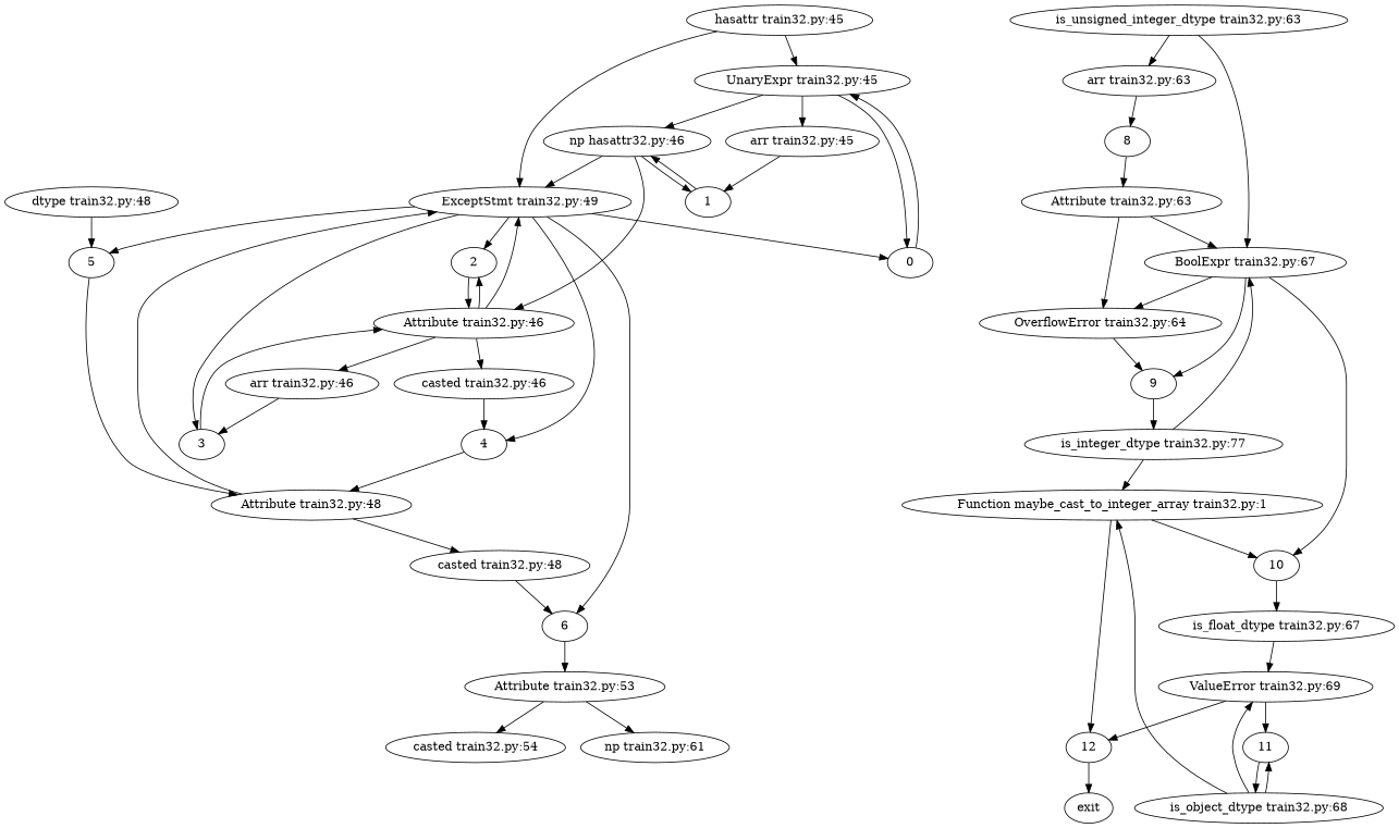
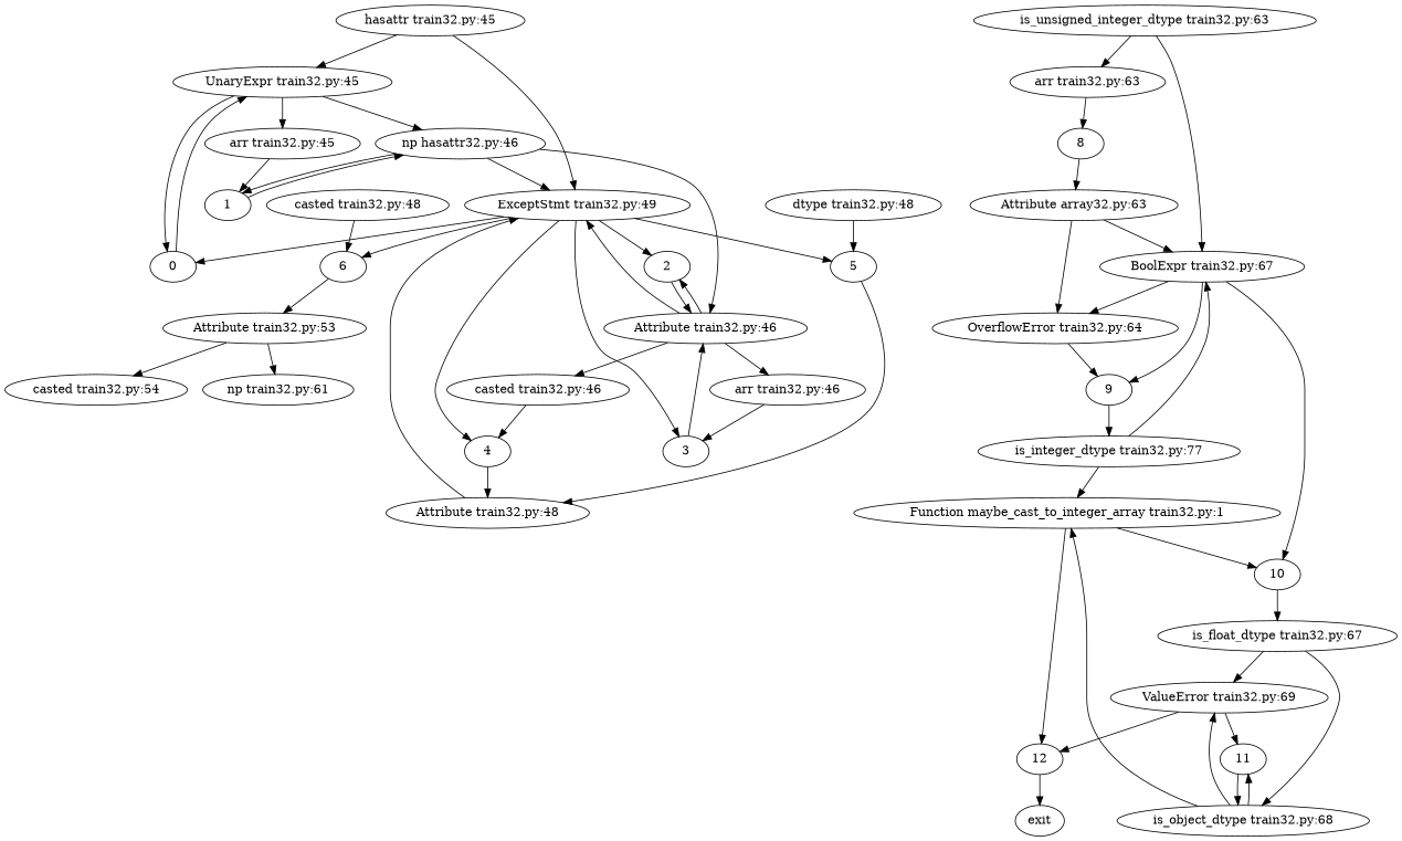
  strict digraph {
    "hasattr train32.py:45"
    "UnaryExpr train32.py:45"
    "ExceptStmt train32.py:49"
    0
    n5 [label="np hasattr32.py:46"]
    n6 [label="arr train32.py:45"]
    2
    3
    4
    5
    6
    1
    "Attribute train32.py:46"
    "Attribute train32.py:48"
    "Attribute train32.py:53"
    "arr train32.py:46"
    "casted train32.py:46"
    "casted train32.py:48"
    "dtype train32.py:48"
    "casted train32.py:54"
    "np train32.py:61"
    "is_unsigned_integer_dtype train32.py:63"
    "arr train32.py:63"
    "BoolExpr train32.py:67"
    8
    9
    10
    "OverflowError train32.py:64"
-   "Attribute train32.py:63"
+   "Attribute train32.py:63" [label="Attribute array32.py:63"]
    n30 [label="is_integer_dtype train32.py:77"]
    "is_float_dtype train32.py:67"
    "Function maybe_cast_to_integer_array train32.py:1"
    12
    "ValueError train32.py:69"
    "is_object_dtype train32.py:68"
    exit
    11
    "hasattr train32.py:45" -> "UnaryExpr train32.py:45"
    "hasattr train32.py:45" -> "ExceptStmt train32.py:49"
    "UnaryExpr train32.py:45" -> 0
    "UnaryExpr train32.py:45" -> n5
    "UnaryExpr train32.py:45" -> n6
    "ExceptStmt train32.py:49" -> 0
    "ExceptStmt train32.py:49" -> 2
    "ExceptStmt train32.py:49" -> 3
    "ExceptStmt train32.py:49" -> 4
    "ExceptStmt train32.py:49" -> 5
    "ExceptStmt train32.py:49" -> 6
    0 -> "UnaryExpr train32.py:45"
    n5 -> "ExceptStmt train32.py:49"
    n5 -> 1
    n5 -> "Attribute train32.py:46"
    n6 -> 1
    2 -> "Attribute train32.py:46"
    3 -> "Attribute train32.py:46"
    4 -> "Attribute train32.py:48"
    5 -> "Attribute train32.py:48"
    6 -> "Attribute train32.py:53"
    1 -> n5
    "Attribute train32.py:46" -> "ExceptStmt train32.py:49"
    "Attribute train32.py:46" -> 2
    "Attribute train32.py:46" -> "arr train32.py:46"
    "Attribute train32.py:46" -> "casted train32.py:46"
    "Attribute train32.py:48" -> "ExceptStmt train32.py:49"
-   "Attribute train32.py:48" -> "casted train32.py:48"
    "Attribute train32.py:53" -> "casted train32.py:54"
    "Attribute train32.py:53" -> "np train32.py:61"
    "arr train32.py:46" -> 3
    "casted train32.py:46" -> 4
    "casted train32.py:48" -> 6
    "dtype train32.py:48" -> 5
    "is_unsigned_integer_dtype train32.py:63" -> "arr train32.py:63"
    "is_unsigned_integer_dtype train32.py:63" -> "BoolExpr train32.py:67"
    "arr train32.py:63" -> 8
    "BoolExpr train32.py:67" -> 9
    "BoolExpr train32.py:67" -> 10
    "BoolExpr train32.py:67" -> "OverflowError train32.py:64"
    8 -> "Attribute train32.py:63"
    9 -> n30
    10 -> "is_float_dtype train32.py:67"
    "OverflowError train32.py:64" -> 9
    "Attribute train32.py:63" -> "BoolExpr train32.py:67"
    "Attribute train32.py:63" -> "OverflowError train32.py:64"
    n30 -> "BoolExpr train32.py:67"
    n30 -> "Function maybe_cast_to_integer_array train32.py:1"
    "is_float_dtype train32.py:67" -> "ValueError train32.py:69"
+   "is_float_dtype train32.py:67" -> "is_object_dtype train32.py:68"
    "Function maybe_cast_to_integer_array train32.py:1" -> 10
    "Function maybe_cast_to_integer_array train32.py:1" -> 12
    12 -> exit
    "ValueError train32.py:69" -> 12
    "ValueError train32.py:69" -> 11
    "is_object_dtype train32.py:68" -> "Function maybe_cast_to_integer_array train32.py:1"
    "is_object_dtype train32.py:68" -> "ValueError train32.py:69"
    "is_object_dtype train32.py:68" -> 11
    11 -> "is_object_dtype train32.py:68"
  }
